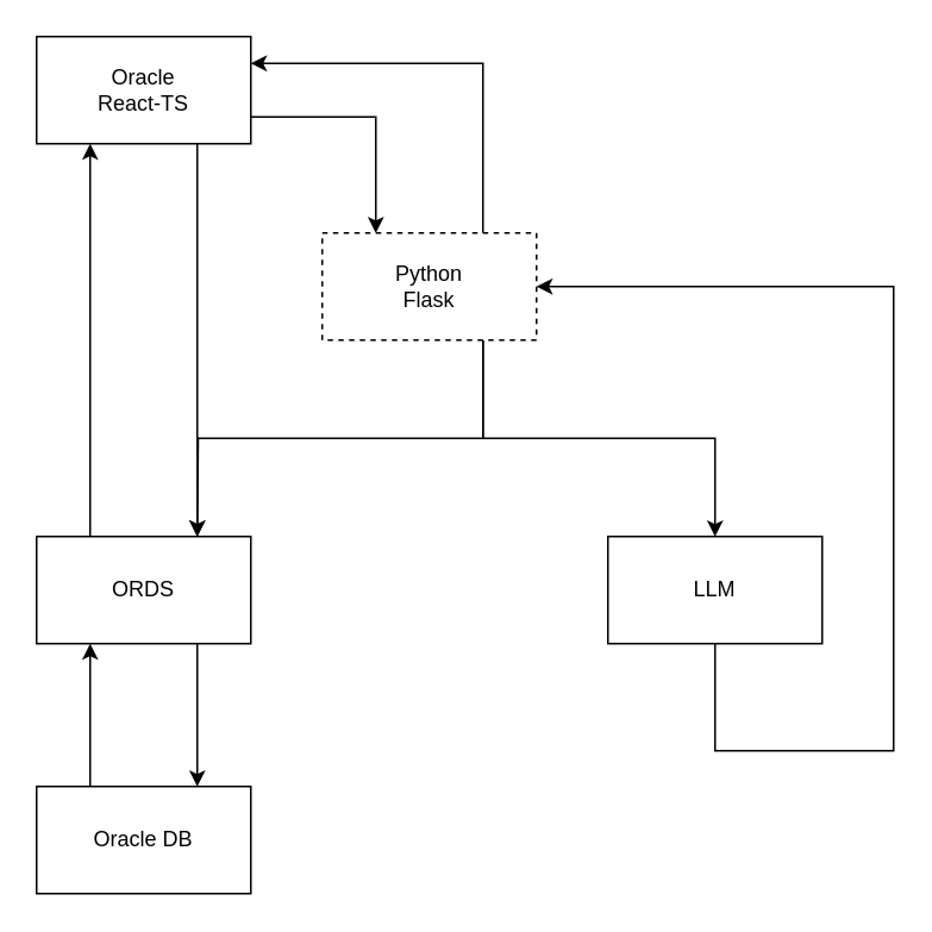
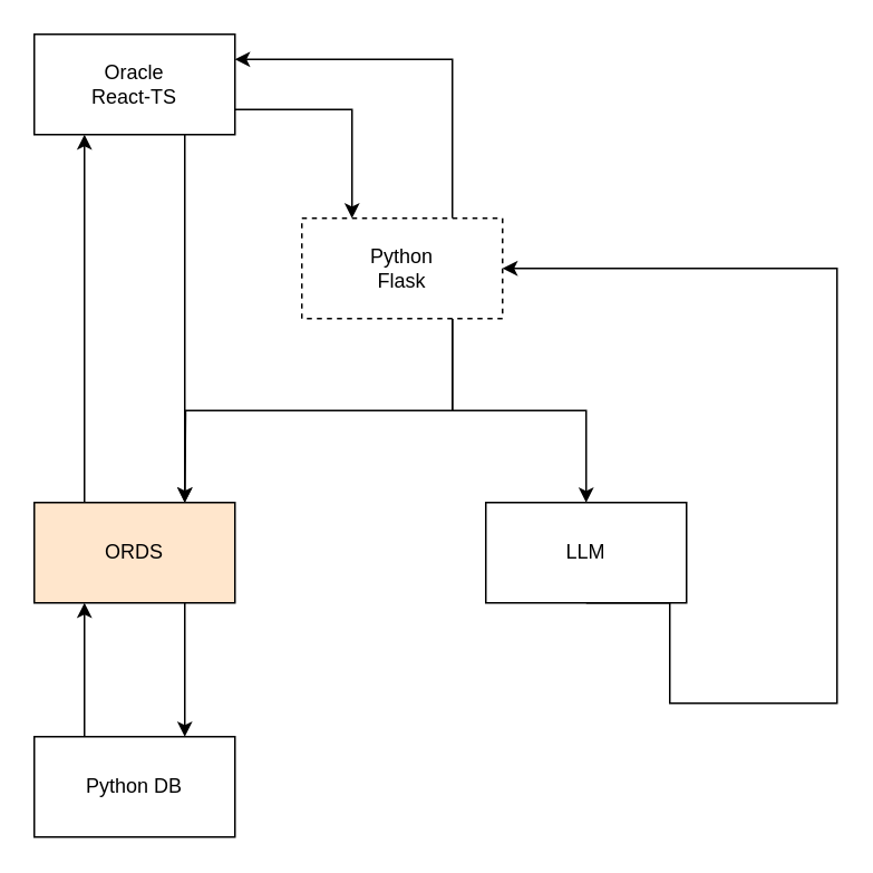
  <mxCell id="0" />
  <mxCell id="1" parent="0" />
  <mxCell id="2" style="edgeStyle=orthogonalEdgeStyle;rounded=0;orthogonalLoop=1;jettySize=auto;html=1;exitX=1;exitY=0.75;exitDx=0;exitDy=0;entryX=0.25;entryY=0;entryDx=0;entryDy=0;" edge="1" parent="1" source="4" target="8"><mxGeometry relative="1" as="geometry" /></mxCell>
  <mxCell id="3" style="edgeStyle=orthogonalEdgeStyle;rounded=0;orthogonalLoop=1;jettySize=auto;html=1;exitX=0.75;exitY=1;exitDx=0;exitDy=0;entryX=0.75;entryY=0;entryDx=0;entryDy=0;" edge="1" parent="1" source="4" target="11"><mxGeometry relative="1" as="geometry" /></mxCell>
  <mxCell id="4" value="&lt;div&gt;Oracle&lt;/div&gt;&lt;div&gt;React-TS&lt;/div&gt;" style="rounded=0;whiteSpace=wrap;html=1;" vertex="1" parent="1"><mxGeometry x="20" width="120" height="60" as="geometry" y="20" /></mxCell>
  <mxCell id="5" style="edgeStyle=orthogonalEdgeStyle;rounded=0;orthogonalLoop=1;jettySize=auto;html=1;exitX=0.75;exitY=0;exitDx=0;exitDy=0;entryX=1;entryY=0.25;entryDx=0;entryDy=0;" edge="1" parent="1" source="8" target="4"><mxGeometry relative="1" as="geometry" /></mxCell>
  <mxCell id="6" style="edgeStyle=orthogonalEdgeStyle;rounded=0;orthogonalLoop=1;jettySize=auto;html=1;exitX=0.75;exitY=1;exitDx=0;exitDy=0;entryX=0.5;entryY=0;entryDx=0;entryDy=0;" edge="1" parent="1" source="8" target="15"><mxGeometry relative="1" as="geometry" /></mxCell>
  <mxCell id="7" style="edgeStyle=orthogonalEdgeStyle;rounded=0;orthogonalLoop=1;jettySize=auto;html=1;exitX=0.75;exitY=1;exitDx=0;exitDy=0;" edge="1" parent="1" source="8"><mxGeometry relative="1" as="geometry"><mxPoint x="110" y="300" as="targetPoint" /></mxGeometry></mxCell>
  <mxCell id="8" value="&lt;div&gt;Python&lt;/div&gt;Flask" style="rounded=0;whiteSpace=wrap;html=1;dashed=1;" vertex="1" parent="1"><mxGeometry x="180" y="130" width="120" height="60" as="geometry" /></mxCell>
  <mxCell id="9" style="edgeStyle=orthogonalEdgeStyle;rounded=0;orthogonalLoop=1;jettySize=auto;html=1;exitX=0.25;exitY=0;exitDx=0;exitDy=0;entryX=0.25;entryY=1;entryDx=0;entryDy=0;" edge="1" parent="1" source="11" target="4"><mxGeometry relative="1" as="geometry" /></mxCell>
  <mxCell id="10" style="edgeStyle=orthogonalEdgeStyle;rounded=0;orthogonalLoop=1;jettySize=auto;html=1;exitX=0.75;exitY=1;exitDx=0;exitDy=0;entryX=0.75;entryY=0;entryDx=0;entryDy=0;" edge="1" parent="1" source="11" target="13"><mxGeometry relative="1" as="geometry" /></mxCell>
- <mxCell id="11" value="ORDS" style="rounded=0;whiteSpace=wrap;html=1;" vertex="1" parent="1"><mxGeometry x="20" y="300" width="120" height="60" as="geometry" /></mxCell>
+ <mxCell id="11" value="ORDS" style="rounded=0;whiteSpace=wrap;html=1;fillColor=#ffe6cc;" vertex="1" parent="1"><mxGeometry x="20" y="300" width="120" height="60" as="geometry" /></mxCell>
  <mxCell id="12" style="edgeStyle=orthogonalEdgeStyle;rounded=0;orthogonalLoop=1;jettySize=auto;html=1;exitX=0.25;exitY=0;exitDx=0;exitDy=0;entryX=0.25;entryY=1;entryDx=0;entryDy=0;" edge="1" parent="1" source="13" target="11"><mxGeometry relative="1" as="geometry" /></mxCell>
- <mxCell id="13" value="Oracle DB" style="rounded=0;whiteSpace=wrap;html=1;" vertex="1" parent="1"><mxGeometry x="20" y="440" width="120" height="60" as="geometry" /></mxCell>
+ <mxCell id="13" value="Python DB" style="rounded=0;whiteSpace=wrap;html=1;" vertex="1" parent="1"><mxGeometry x="20" y="440" width="120" height="60" as="geometry" /></mxCell>
  <mxCell id="14" style="edgeStyle=orthogonalEdgeStyle;rounded=0;orthogonalLoop=1;jettySize=auto;html=1;exitX=0.5;exitY=1;exitDx=0;exitDy=0;entryX=1;entryY=0.5;entryDx=0;entryDy=0;" edge="1" parent="1" source="15" target="8"><mxGeometry relative="1" as="geometry"><Array as="points"><mxPoint x="400" y="420" /><mxPoint x="500" y="420" /><mxPoint x="500" y="160" /></Array></mxGeometry></mxCell>
- <mxCell id="15" value="LLM" style="rounded=0;whiteSpace=wrap;html=1;" vertex="1" parent="1"><mxGeometry x="340" y="300" width="120" height="60" as="geometry" /></mxCell>
+ <mxCell id="15" value="LLM" style="rounded=0;whiteSpace=wrap;html=1;" vertex="1" parent="1"><mxGeometry x="290" y="300" width="120" height="60" as="geometry" /></mxCell>
